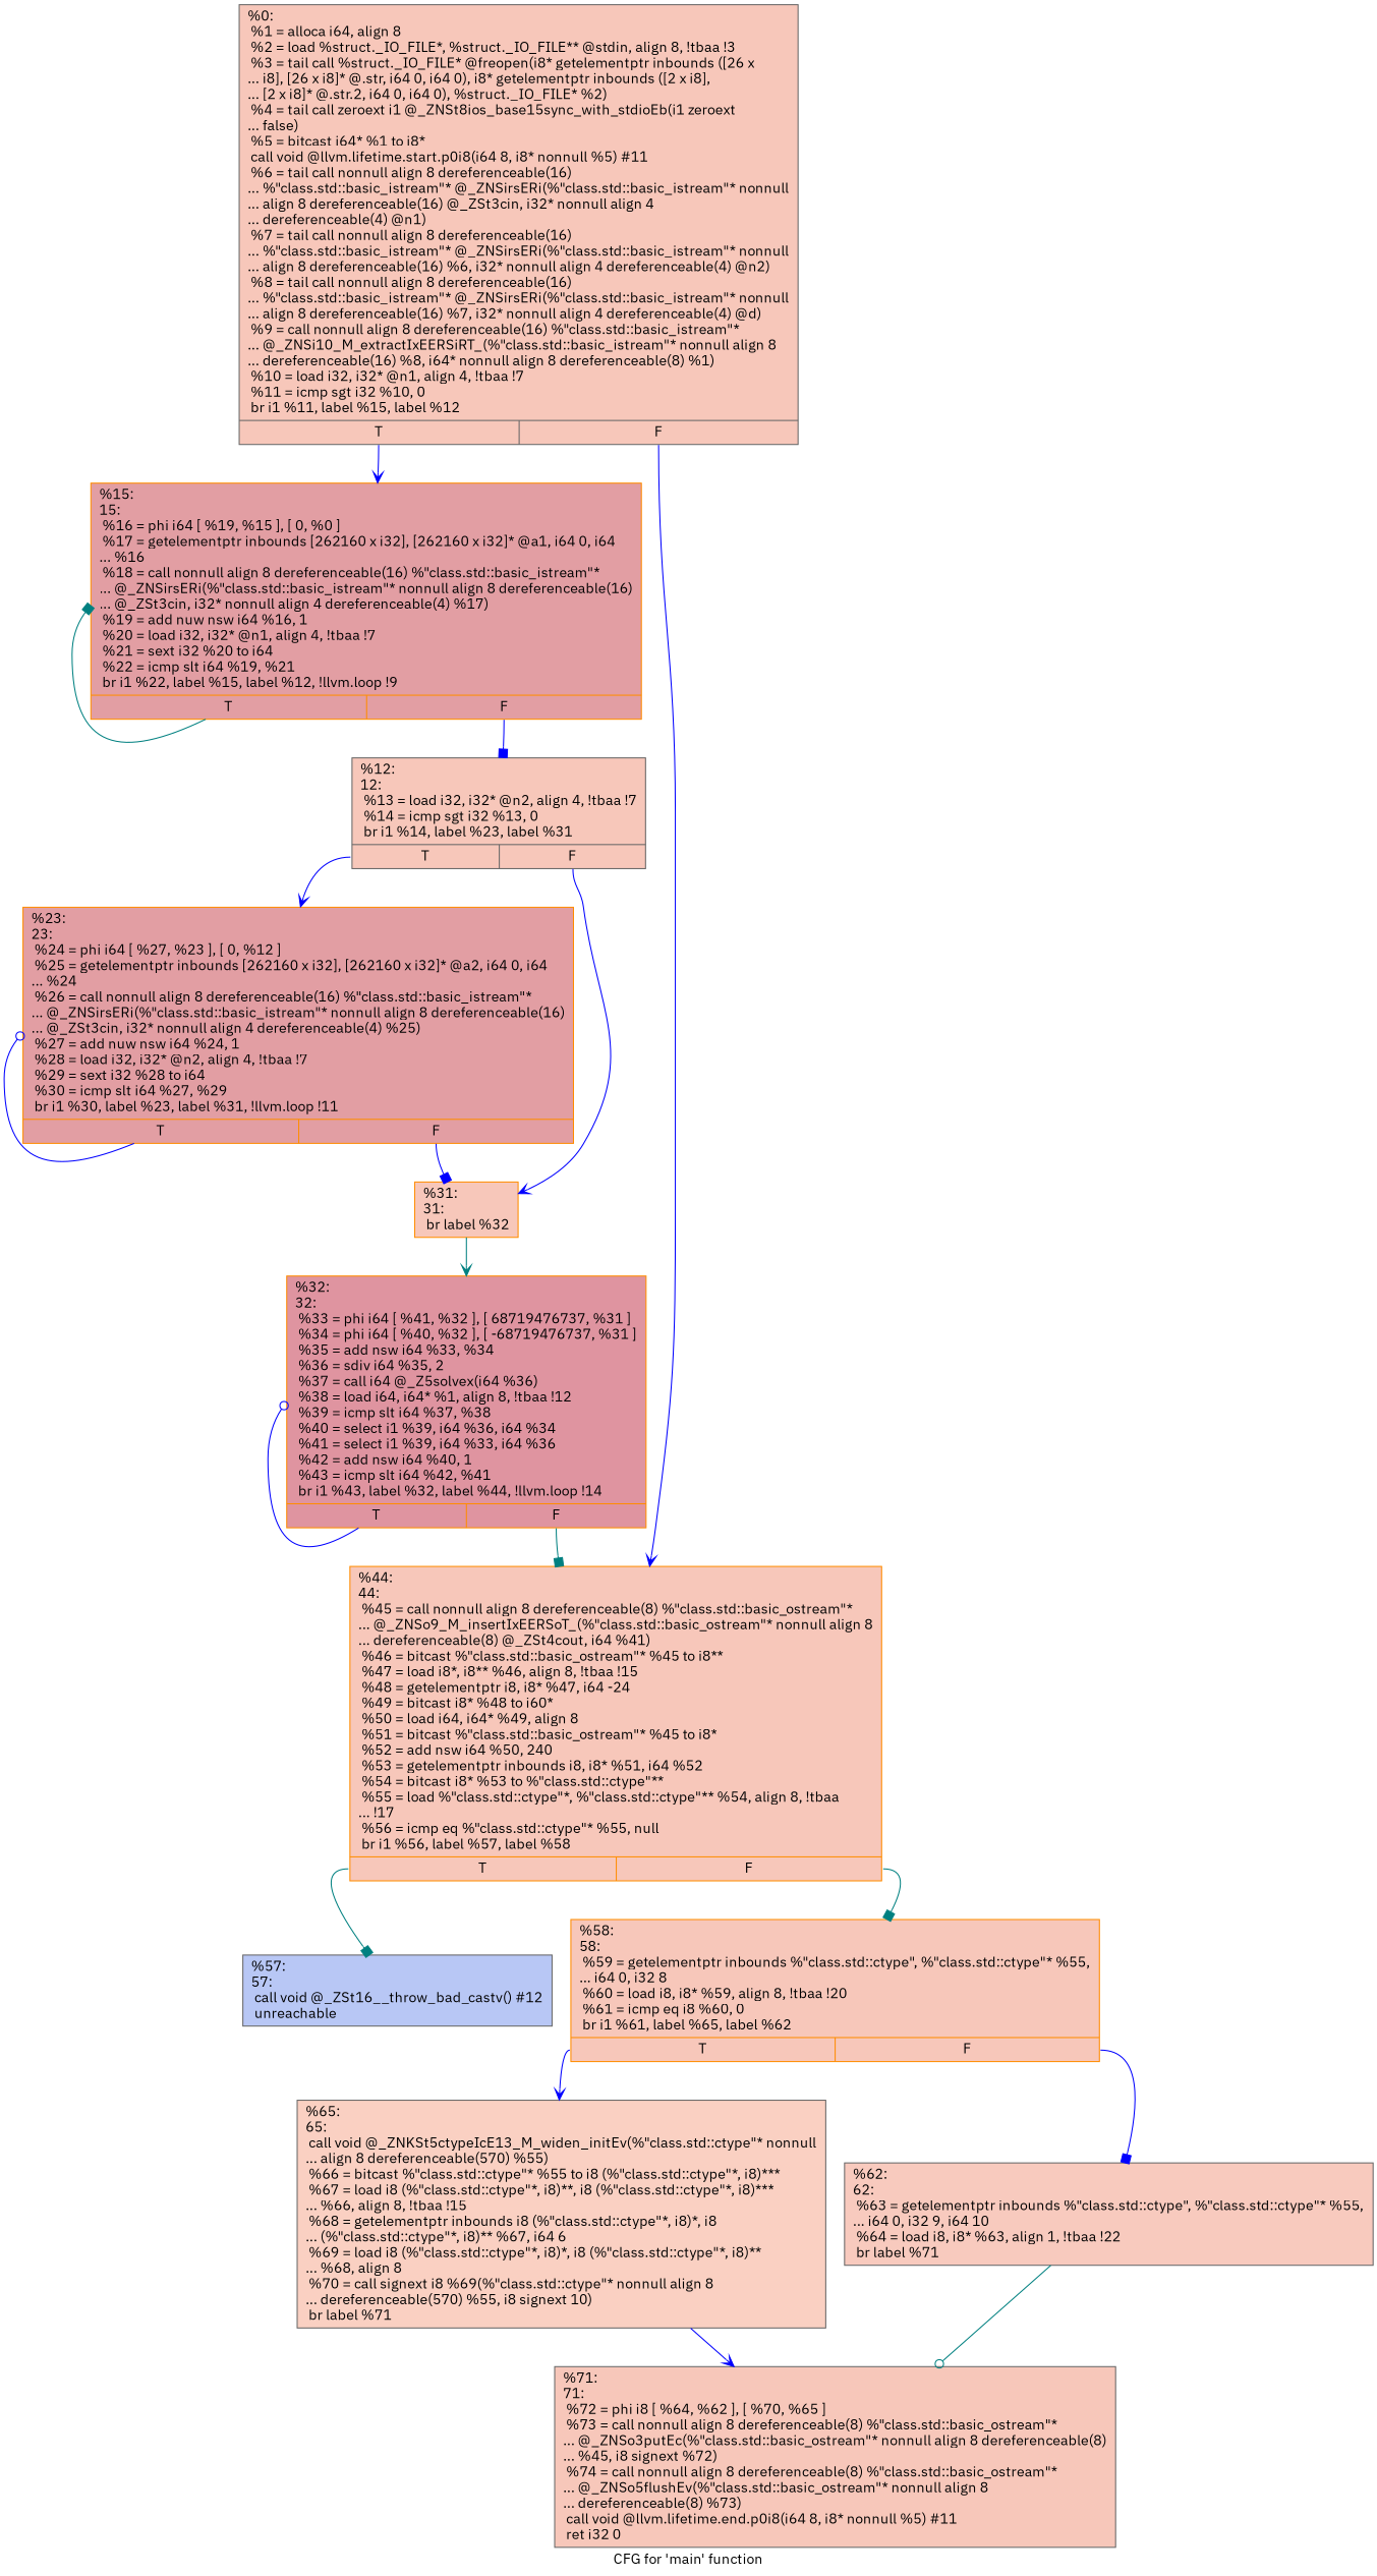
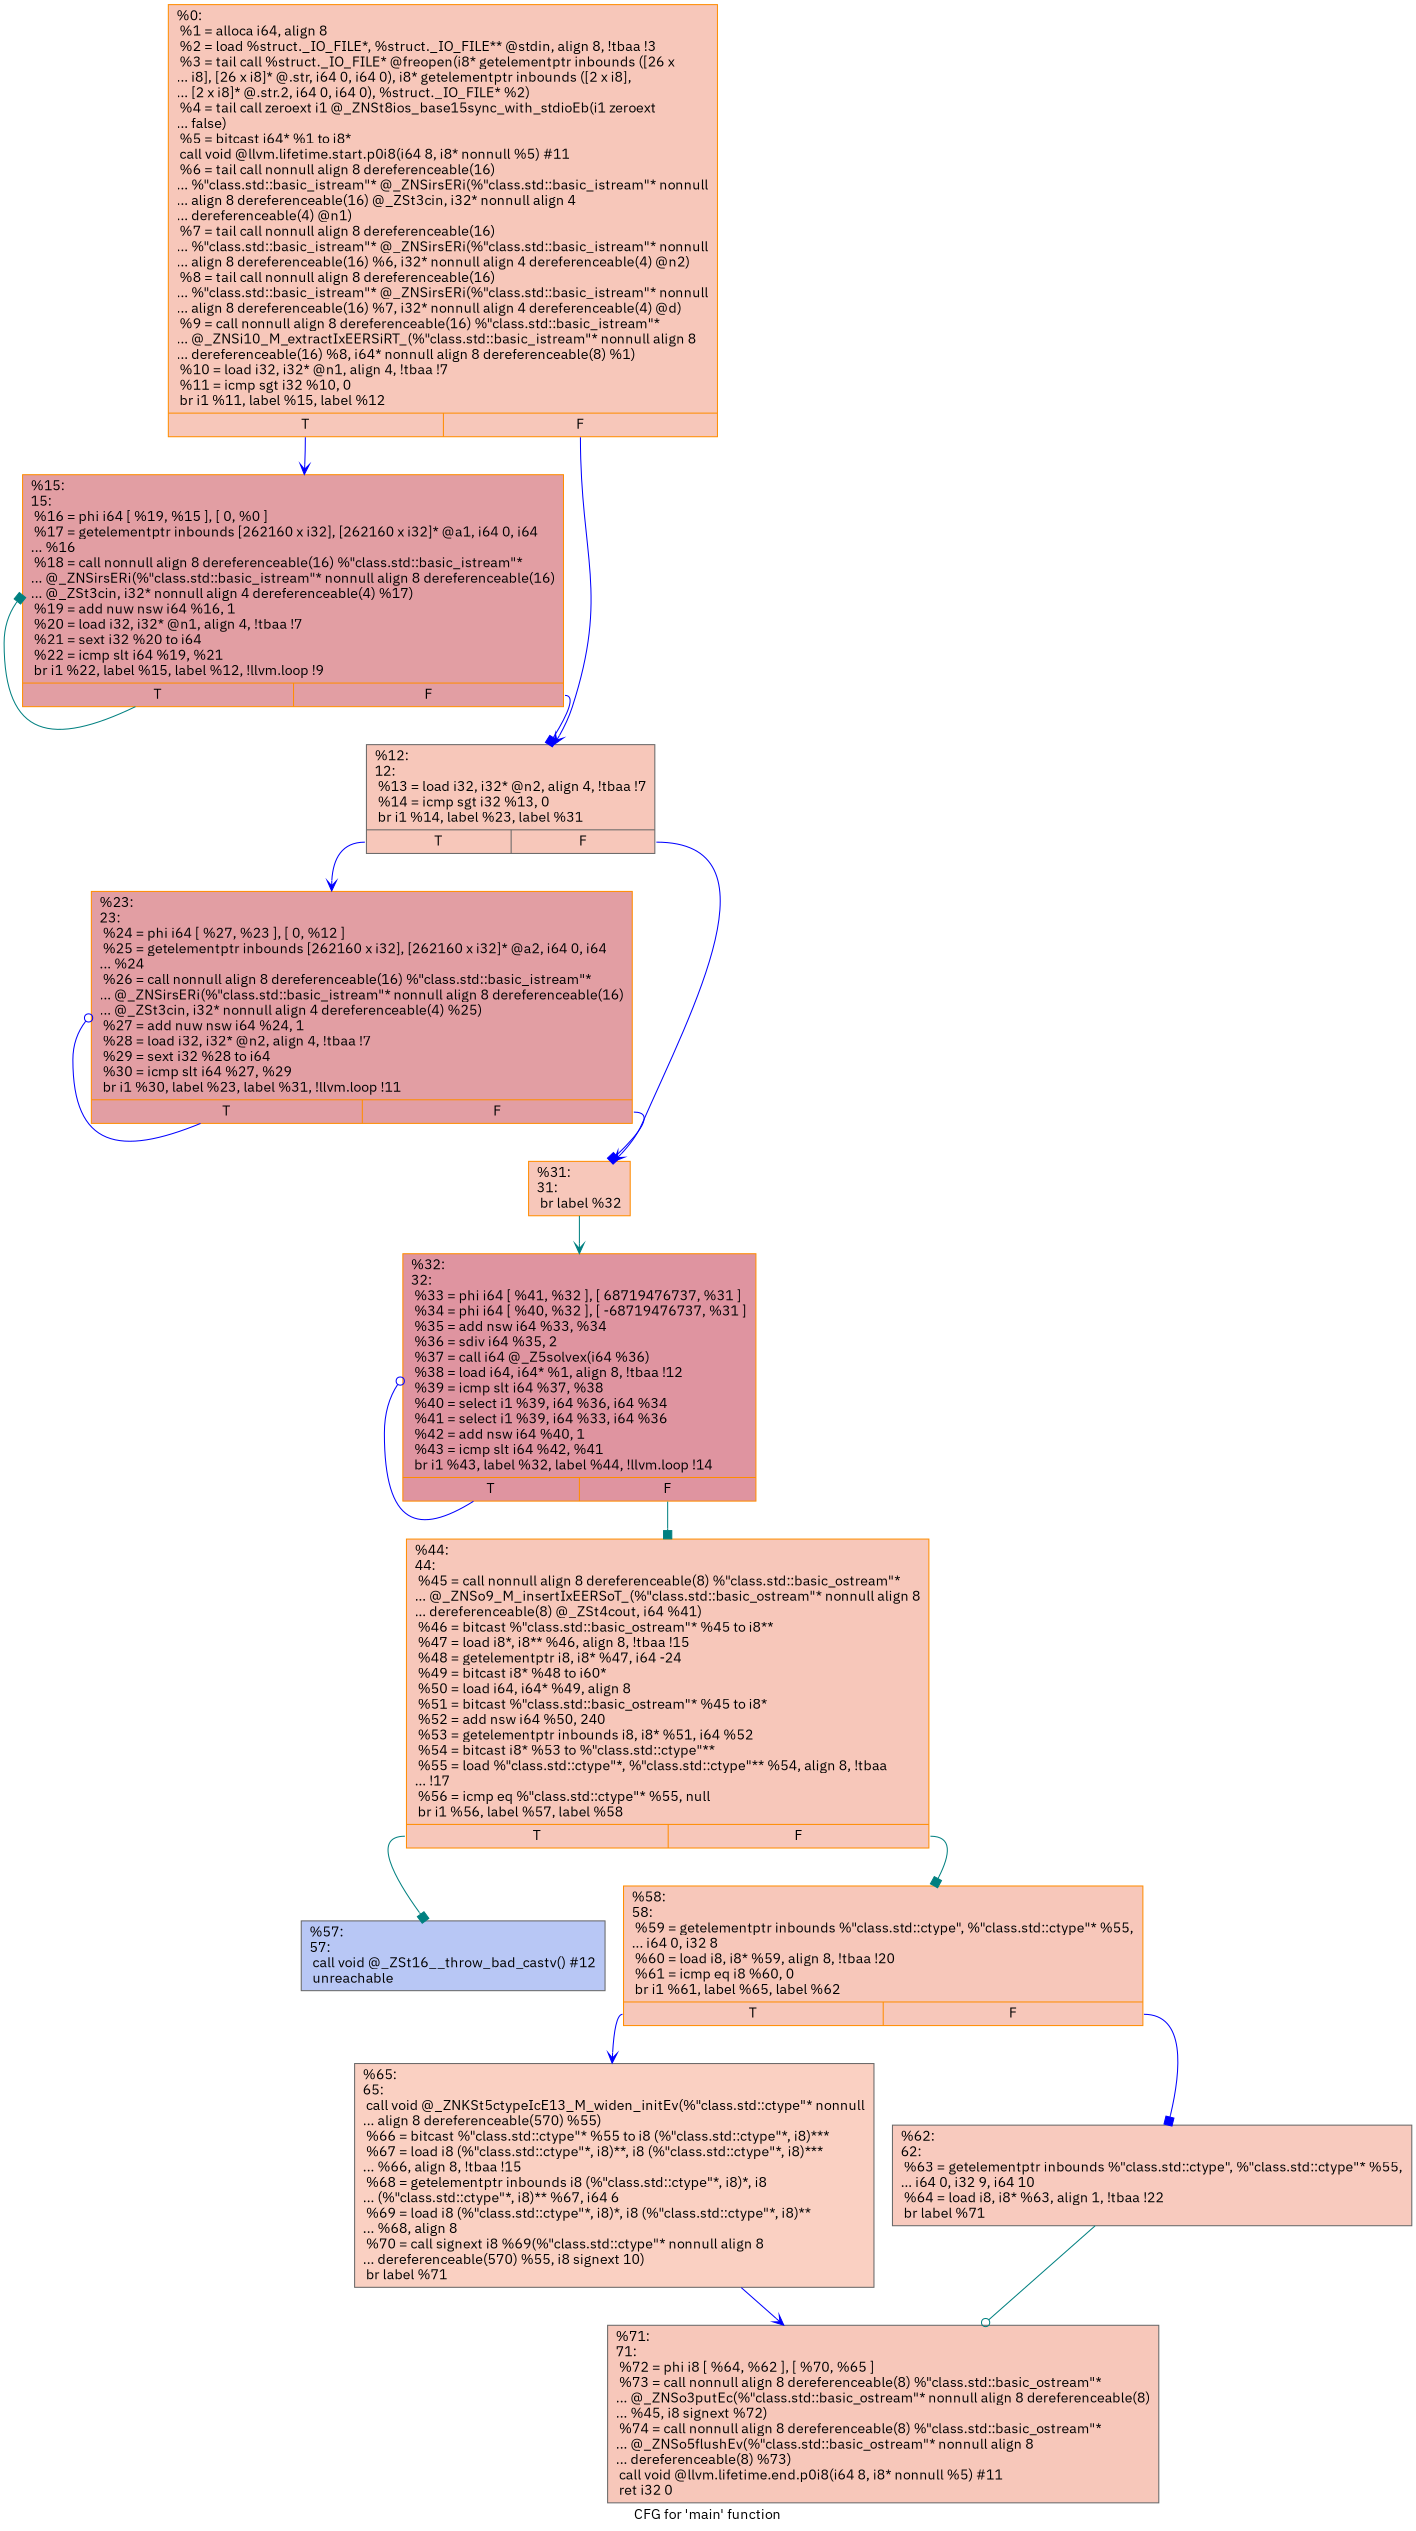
  digraph {
    fontname="IBM Plex Sans"
    label="CFG for 'main' function"
    node [color=darkorange fillcolor="#ec7f6370" fontname="IBM Plex Sans" shape=record style=filled]
    edge [arrowhead=vee color=blue fontname="IBM Plex Sans" tailport=s0]
-   n1 [color=gray40 label="{%0:\l  %1 = alloca i64, align 8\l  %2 = load %struct._IO_FILE*, %struct._IO_FILE** @stdin, align 8, !tbaa !3\l  %3 = tail call %struct._IO_FILE* @freopen(i8* getelementptr inbounds ([26 x\l... i8], [26 x i8]* @.str, i64 0, i64 0), i8* getelementptr inbounds ([2 x i8],\l... [2 x i8]* @.str.2, i64 0, i64 0), %struct._IO_FILE* %2)\l  %4 = tail call zeroext i1 @_ZNSt8ios_base15sync_with_stdioEb(i1 zeroext\l... false)\l  %5 = bitcast i64* %1 to i8*\l  call void @llvm.lifetime.start.p0i8(i64 8, i8* nonnull %5) #11\l  %6 = tail call nonnull align 8 dereferenceable(16)\l... %\"class.std::basic_istream\"* @_ZNSirsERi(%\"class.std::basic_istream\"* nonnull\l... align 8 dereferenceable(16) @_ZSt3cin, i32* nonnull align 4\l... dereferenceable(4) @n1)\l  %7 = tail call nonnull align 8 dereferenceable(16)\l... %\"class.std::basic_istream\"* @_ZNSirsERi(%\"class.std::basic_istream\"* nonnull\l... align 8 dereferenceable(16) %6, i32* nonnull align 4 dereferenceable(4) @n2)\l  %8 = tail call nonnull align 8 dereferenceable(16)\l... %\"class.std::basic_istream\"* @_ZNSirsERi(%\"class.std::basic_istream\"* nonnull\l... align 8 dereferenceable(16) %7, i32* nonnull align 4 dereferenceable(4) @d)\l  %9 = call nonnull align 8 dereferenceable(16) %\"class.std::basic_istream\"*\l... @_ZNSi10_M_extractIxEERSiRT_(%\"class.std::basic_istream\"* nonnull align 8\l... dereferenceable(16) %8, i64* nonnull align 8 dereferenceable(8) %1)\l  %10 = load i32, i32* @n1, align 4, !tbaa !7\l  %11 = icmp sgt i32 %10, 0\l  br i1 %11, label %15, label %12\l|{<s0>T|<s1>F}}"]
+   n1 [label="{%0:\l  %1 = alloca i64, align 8\l  %2 = load %struct._IO_FILE*, %struct._IO_FILE** @stdin, align 8, !tbaa !3\l  %3 = tail call %struct._IO_FILE* @freopen(i8* getelementptr inbounds ([26 x\l... i8], [26 x i8]* @.str, i64 0, i64 0), i8* getelementptr inbounds ([2 x i8],\l... [2 x i8]* @.str.2, i64 0, i64 0), %struct._IO_FILE* %2)\l  %4 = tail call zeroext i1 @_ZNSt8ios_base15sync_with_stdioEb(i1 zeroext\l... false)\l  %5 = bitcast i64* %1 to i8*\l  call void @llvm.lifetime.start.p0i8(i64 8, i8* nonnull %5) #11\l  %6 = tail call nonnull align 8 dereferenceable(16)\l... %\"class.std::basic_istream\"* @_ZNSirsERi(%\"class.std::basic_istream\"* nonnull\l... align 8 dereferenceable(16) @_ZSt3cin, i32* nonnull align 4\l... dereferenceable(4) @n1)\l  %7 = tail call nonnull align 8 dereferenceable(16)\l... %\"class.std::basic_istream\"* @_ZNSirsERi(%\"class.std::basic_istream\"* nonnull\l... align 8 dereferenceable(16) %6, i32* nonnull align 4 dereferenceable(4) @n2)\l  %8 = tail call nonnull align 8 dereferenceable(16)\l... %\"class.std::basic_istream\"* @_ZNSirsERi(%\"class.std::basic_istream\"* nonnull\l... align 8 dereferenceable(16) %7, i32* nonnull align 4 dereferenceable(4) @d)\l  %9 = call nonnull align 8 dereferenceable(16) %\"class.std::basic_istream\"*\l... @_ZNSi10_M_extractIxEERSiRT_(%\"class.std::basic_istream\"* nonnull align 8\l... dereferenceable(16) %8, i64* nonnull align 8 dereferenceable(8) %1)\l  %10 = load i32, i32* @n1, align 4, !tbaa !7\l  %11 = icmp sgt i32 %10, 0\l  br i1 %11, label %15, label %12\l|{<s0>T|<s1>F}}"]
    n2 [fillcolor="#be242e70" label="{%15:\l15:                                               \l  %16 = phi i64 [ %19, %15 ], [ 0, %0 ]\l  %17 = getelementptr inbounds [262160 x i32], [262160 x i32]* @a1, i64 0, i64\l... %16\l  %18 = call nonnull align 8 dereferenceable(16) %\"class.std::basic_istream\"*\l... @_ZNSirsERi(%\"class.std::basic_istream\"* nonnull align 8 dereferenceable(16)\l... @_ZSt3cin, i32* nonnull align 4 dereferenceable(4) %17)\l  %19 = add nuw nsw i64 %16, 1\l  %20 = load i32, i32* @n1, align 4, !tbaa !7\l  %21 = sext i32 %20 to i64\l  %22 = icmp slt i64 %19, %21\l  br i1 %22, label %15, label %12, !llvm.loop !9\l|{<s0>T|<s1>F}}"]
    n3 [color=gray40 label="{%12:\l12:                                               \l  %13 = load i32, i32* @n2, align 4, !tbaa !7\l  %14 = icmp sgt i32 %13, 0\l  br i1 %14, label %23, label %31\l|{<s0>T|<s1>F}}"]
    n4 [fillcolor="#be242e70" label="{%23:\l23:                                               \l  %24 = phi i64 [ %27, %23 ], [ 0, %12 ]\l  %25 = getelementptr inbounds [262160 x i32], [262160 x i32]* @a2, i64 0, i64\l... %24\l  %26 = call nonnull align 8 dereferenceable(16) %\"class.std::basic_istream\"*\l... @_ZNSirsERi(%\"class.std::basic_istream\"* nonnull align 8 dereferenceable(16)\l... @_ZSt3cin, i32* nonnull align 4 dereferenceable(4) %25)\l  %27 = add nuw nsw i64 %24, 1\l  %28 = load i32, i32* @n2, align 4, !tbaa !7\l  %29 = sext i32 %28 to i64\l  %30 = icmp slt i64 %27, %29\l  br i1 %30, label %23, label %31, !llvm.loop !11\l|{<s0>T|<s1>F}}"]
    n5 [label="{%31:\l31:                                               \l  br label %32\l}"]
    n6 [fillcolor="#b70d2870" label="{%32:\l32:                                               \l  %33 = phi i64 [ %41, %32 ], [ 68719476737, %31 ]\l  %34 = phi i64 [ %40, %32 ], [ -68719476737, %31 ]\l  %35 = add nsw i64 %33, %34\l  %36 = sdiv i64 %35, 2\l  %37 = call i64 @_Z5solvex(i64 %36)\l  %38 = load i64, i64* %1, align 8, !tbaa !12\l  %39 = icmp slt i64 %37, %38\l  %40 = select i1 %39, i64 %36, i64 %34\l  %41 = select i1 %39, i64 %33, i64 %36\l  %42 = add nsw i64 %40, 1\l  %43 = icmp slt i64 %42, %41\l  br i1 %43, label %32, label %44, !llvm.loop !14\l|{<s0>T|<s1>F}}"]
    n7 [label="{%44:\l44:                                               \l  %45 = call nonnull align 8 dereferenceable(8) %\"class.std::basic_ostream\"*\l... @_ZNSo9_M_insertIxEERSoT_(%\"class.std::basic_ostream\"* nonnull align 8\l... dereferenceable(8) @_ZSt4cout, i64 %41)\l  %46 = bitcast %\"class.std::basic_ostream\"* %45 to i8**\l  %47 = load i8*, i8** %46, align 8, !tbaa !15\l  %48 = getelementptr i8, i8* %47, i64 -24\l  %49 = bitcast i8* %48 to i60*\l  %50 = load i64, i64* %49, align 8\l  %51 = bitcast %\"class.std::basic_ostream\"* %45 to i8*\l  %52 = add nsw i64 %50, 240\l  %53 = getelementptr inbounds i8, i8* %51, i64 %52\l  %54 = bitcast i8* %53 to %\"class.std::ctype\"**\l  %55 = load %\"class.std::ctype\"*, %\"class.std::ctype\"** %54, align 8, !tbaa\l... !17\l  %56 = icmp eq %\"class.std::ctype\"* %55, null\l  br i1 %56, label %57, label %58\l|{<s0>T|<s1>F}}"]
    n8 [color=gray40 fillcolor="#5f7fe870" label="{%57:\l57:                                               \l  call void @_ZSt16__throw_bad_castv() #12\l  unreachable\l}"]
    n9 [label="{%58:\l58:                                               \l  %59 = getelementptr inbounds %\"class.std::ctype\", %\"class.std::ctype\"* %55,\l... i64 0, i32 8\l  %60 = load i8, i8* %59, align 8, !tbaa !20\l  %61 = icmp eq i8 %60, 0\l  br i1 %61, label %65, label %62\l|{<s0>T|<s1>F}}"]
    n10 [color=gray40 fillcolor="#f3947570" label="{%65:\l65:                                               \l  call void @_ZNKSt5ctypeIcE13_M_widen_initEv(%\"class.std::ctype\"* nonnull\l... align 8 dereferenceable(570) %55)\l  %66 = bitcast %\"class.std::ctype\"* %55 to i8 (%\"class.std::ctype\"*, i8)***\l  %67 = load i8 (%\"class.std::ctype\"*, i8)**, i8 (%\"class.std::ctype\"*, i8)***\l... %66, align 8, !tbaa !15\l  %68 = getelementptr inbounds i8 (%\"class.std::ctype\"*, i8)*, i8\l... (%\"class.std::ctype\"*, i8)** %67, i64 6\l  %69 = load i8 (%\"class.std::ctype\"*, i8)*, i8 (%\"class.std::ctype\"*, i8)**\l... %68, align 8\l  %70 = call signext i8 %69(%\"class.std::ctype\"* nonnull align 8\l... dereferenceable(570) %55, i8 signext 10)\l  br label %71\l}"]
    n11 [color=gray40 fillcolor="#ef886b70" label="{%62:\l62:                                               \l  %63 = getelementptr inbounds %\"class.std::ctype\", %\"class.std::ctype\"* %55,\l... i64 0, i32 9, i64 10\l  %64 = load i8, i8* %63, align 1, !tbaa !22\l  br label %71\l}"]
    n12 [color=gray40 label="{%71:\l71:                                               \l  %72 = phi i8 [ %64, %62 ], [ %70, %65 ]\l  %73 = call nonnull align 8 dereferenceable(8) %\"class.std::basic_ostream\"*\l... @_ZNSo3putEc(%\"class.std::basic_ostream\"* nonnull align 8 dereferenceable(8)\l... %45, i8 signext %72)\l  %74 = call nonnull align 8 dereferenceable(8) %\"class.std::basic_ostream\"*\l... @_ZNSo5flushEv(%\"class.std::basic_ostream\"* nonnull align 8\l... dereferenceable(8) %73)\l  call void @llvm.lifetime.end.p0i8(i64 8, i8* nonnull %5) #11\l  ret i32 0\l}"]
    n1 -> n2
-   n1 -> n7 [tailport=s1]
+   n1 -> n3 [tailport=s1]
    n2 -> n2 [arrowhead=box color=teal]
    n2 -> n3 [arrowhead=box tailport=s1]
    n3 -> n4
    n3 -> n5 [tailport=s1]
    n4 -> n4 [arrowhead=odot]
    n4 -> n5 [arrowhead=box tailport=s1]
    n5 -> n6 [color=teal]
    n6 -> n6 [arrowhead=odot]
    n6 -> n7 [arrowhead=box color=teal tailport=s1]
    n7 -> n8 [arrowhead=box color=teal]
    n7 -> n9 [arrowhead=box color=teal tailport=s1]
    n9 -> n10
    n9 -> n11 [arrowhead=box tailport=s1]
    n10 -> n12
    n11 -> n12 [arrowhead=odot color=teal]
  }
